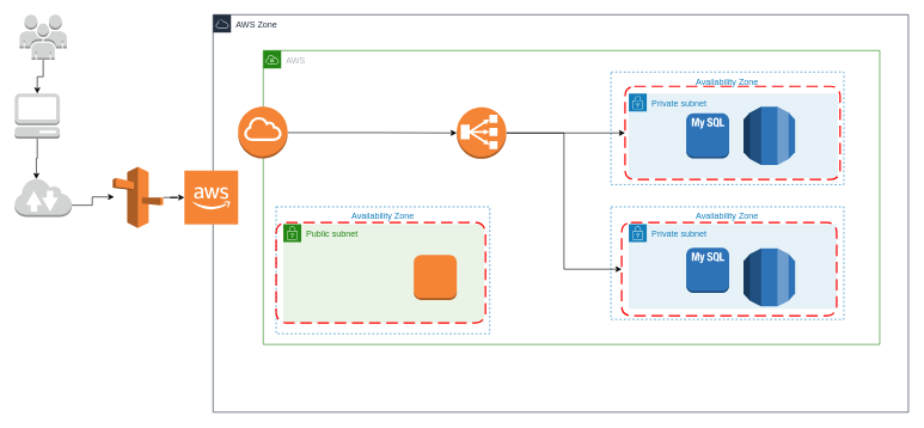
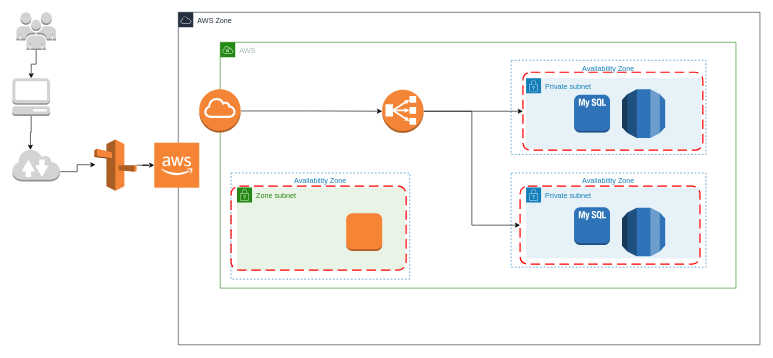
  <mxCell id="0" />
  <mxCell id="1" parent="0" />
  <mxCell id="2" value="AWS Zone" style="points=[[0,0],[0.25,0],[0.5,0],[0.75,0],[1,0],[1,0.25],[1,0.5],[1,0.75],[1,1],[0.75,1],[0.5,1],[0.25,1],[0,1],[0,0.75],[0,0.5],[0,0.25]];outlineConnect=0;gradientColor=none;html=1;whiteSpace=wrap;fontSize=12;fontStyle=0;shape=mxgraph.aws4.group;grIcon=mxgraph.aws4.group_aws_cloud;strokeColor=#232F3E;fillColor=none;verticalAlign=top;align=left;spacingLeft=30;fontColor=#232F3E;dashed=0;" vertex="1" parent="1"><mxGeometry x="296.75" y="20" width="970" height="554.5" as="geometry" /></mxCell>
  <mxCell id="3" value="AWS" style="points=[[0,0],[0.25,0],[0.5,0],[0.75,0],[1,0],[1,0.25],[1,0.5],[1,0.75],[1,1],[0.75,1],[0.5,1],[0.25,1],[0,1],[0,0.75],[0,0.5],[0,0.25]];outlineConnect=0;gradientColor=none;html=1;whiteSpace=wrap;fontSize=12;fontStyle=0;shape=mxgraph.aws4.group;grIcon=mxgraph.aws4.group_vpc;strokeColor=#248814;fillColor=none;verticalAlign=top;align=left;spacingLeft=30;fontColor=#AAB7B8;dashed=0;" vertex="1" parent="1"><mxGeometry x="366.75" y="70" width="860" height="410" as="geometry" /></mxCell>
  <mxCell id="4" value="Availability Zone" style="fillColor=none;strokeColor=#147EBA;dashed=1;verticalAlign=top;fontStyle=0;fontColor=#147EBA;" vertex="1" parent="1"><mxGeometry x="384.75" y="288" width="298" height="177" as="geometry" /></mxCell>
- <mxCell id="5" value="Public subnet" style="points=[[0,0],[0.25,0],[0.5,0],[0.75,0],[1,0],[1,0.25],[1,0.5],[1,0.75],[1,1],[0.75,1],[0.5,1],[0.25,1],[0,1],[0,0.75],[0,0.5],[0,0.25]];outlineConnect=0;gradientColor=none;html=1;whiteSpace=wrap;fontSize=12;fontStyle=0;shape=mxgraph.aws4.group;grIcon=mxgraph.aws4.group_security_group;grStroke=0;strokeColor=#248814;fillColor=#E9F3E6;verticalAlign=top;align=left;spacingLeft=30;fontColor=#248814;dashed=0;" vertex="1" parent="1"><mxGeometry x="394.75" y="312" width="280" height="138" as="geometry" /></mxCell>
+ <mxCell id="5" value="Zone subnet" style="points=[[0,0],[0.25,0],[0.5,0],[0.75,0],[1,0],[1,0.25],[1,0.5],[1,0.75],[1,1],[0.75,1],[0.5,1],[0.25,1],[0,1],[0,0.75],[0,0.5],[0,0.25]];outlineConnect=0;gradientColor=none;html=1;whiteSpace=wrap;fontSize=12;fontStyle=0;shape=mxgraph.aws4.group;grIcon=mxgraph.aws4.group_security_group;grStroke=0;strokeColor=#248814;fillColor=#E9F3E6;verticalAlign=top;align=left;spacingLeft=30;fontColor=#248814;dashed=0;" vertex="1" parent="1"><mxGeometry x="394.75" y="312" width="280" height="138" as="geometry" /></mxCell>
  <mxCell id="6" value="Availability Zone" style="fillColor=none;strokeColor=#147EBA;dashed=1;verticalAlign=top;fontStyle=0;fontColor=#147EBA;" vertex="1" parent="1"><mxGeometry x="851.75" y="100" width="325" height="157" as="geometry" /></mxCell>
  <mxCell id="7" value="Availability Zone" style="fillColor=none;strokeColor=#147EBA;dashed=1;verticalAlign=top;fontStyle=0;fontColor=#147EBA;" vertex="1" parent="1"><mxGeometry x="851.75" y="288" width="325" height="157" as="geometry" /></mxCell>
  <mxCell id="8" value="Private subnet" style="points=[[0,0],[0.25,0],[0.5,0],[0.75,0],[1,0],[1,0.25],[1,0.5],[1,0.75],[1,1],[0.75,1],[0.5,1],[0.25,1],[0,1],[0,0.75],[0,0.5],[0,0.25]];outlineConnect=0;gradientColor=none;html=1;whiteSpace=wrap;fontSize=12;fontStyle=0;shape=mxgraph.aws4.group;grIcon=mxgraph.aws4.group_security_group;grStroke=0;strokeColor=#147EBA;fillColor=#E6F2F8;verticalAlign=top;align=left;spacingLeft=30;fontColor=#147EBA;dashed=0;" vertex="1" parent="1"><mxGeometry x="876.75" y="312" width="290" height="118" as="geometry" /></mxCell>
  <mxCell id="9" value="Private subnet" style="points=[[0,0],[0.25,0],[0.5,0],[0.75,0],[1,0],[1,0.25],[1,0.5],[1,0.75],[1,1],[0.75,1],[0.5,1],[0.25,1],[0,1],[0,0.75],[0,0.5],[0,0.25]];outlineConnect=0;gradientColor=none;html=1;whiteSpace=wrap;fontSize=12;fontStyle=0;shape=mxgraph.aws4.group;grIcon=mxgraph.aws4.group_security_group;grStroke=0;strokeColor=#147EBA;fillColor=#E6F2F8;verticalAlign=top;align=left;spacingLeft=30;fontColor=#147EBA;dashed=0;" vertex="1" parent="1"><mxGeometry x="876.75" y="130" width="291.5" height="118" as="geometry" /></mxCell>
  <mxCell id="10" value="" style="outlineConnect=0;dashed=0;verticalLabelPosition=bottom;verticalAlign=top;align=center;html=1;shape=mxgraph.aws3.mysql_db_instance_2;fillColor=#2E73B8;gradientColor=none;" vertex="1" parent="1"><mxGeometry x="956.75" y="345" width="60" height="63" as="geometry" /></mxCell>
  <mxCell id="11" value="" style="outlineConnect=0;dashed=0;verticalLabelPosition=bottom;verticalAlign=top;align=center;html=1;shape=mxgraph.aws3.rds;fillColor=#2E73B8;gradientColor=none;" vertex="1" parent="1"><mxGeometry x="1036.75" y="148.5" width="72" height="81" as="geometry" /></mxCell>
  <mxCell id="12" value="" style="outlineConnect=0;dashed=0;verticalLabelPosition=bottom;verticalAlign=top;align=center;html=1;shape=mxgraph.aws3.mysql_db_instance_2;fillColor=#2E73B8;gradientColor=none;" vertex="1" parent="1"><mxGeometry x="956.75" y="157.5" width="60" height="63" as="geometry" /></mxCell>
  <mxCell id="13" value="" style="outlineConnect=0;dashed=0;verticalLabelPosition=bottom;verticalAlign=top;align=center;html=1;shape=mxgraph.aws3.rds;fillColor=#2E73B8;gradientColor=none;" vertex="1" parent="1"><mxGeometry x="1036.75" y="346" width="72" height="81" as="geometry" /></mxCell>
  <mxCell id="14" value="" style="outlineConnect=0;dashed=0;verticalLabelPosition=bottom;verticalAlign=top;align=center;html=1;shape=mxgraph.aws3.instance;fillColor=#F58534;gradientColor=none;" vertex="1" parent="1"><mxGeometry x="576.75" y="355" width="60" height="63" as="geometry" /></mxCell>
  <mxCell id="15" value="" style="outlineConnect=0;dashed=0;verticalLabelPosition=bottom;verticalAlign=top;align=center;html=1;shape=mxgraph.aws3.cloud_2;fillColor=#F58534;gradientColor=none;" vertex="1" parent="1"><mxGeometry x="256.75" y="237.5" width="75" height="75" as="geometry" /></mxCell>
  <mxCell id="16" style="edgeStyle=orthogonalEdgeStyle;rounded=0;orthogonalLoop=1;jettySize=auto;html=1;exitX=0.5;exitY=1;exitDx=0;exitDy=0;exitPerimeter=0;entryX=0.5;entryY=0;entryDx=0;entryDy=0;entryPerimeter=0;" edge="1" parent="1" source="17" target="19"><mxGeometry relative="1" as="geometry" /></mxCell>
  <mxCell id="17" value="" style="outlineConnect=0;dashed=0;verticalLabelPosition=bottom;verticalAlign=top;align=center;html=1;shape=mxgraph.aws3.users;fillColor=#D2D3D3;gradientColor=none;" vertex="1" parent="1"><mxGeometry x="26.75" y="20" width="66" height="63" as="geometry" /></mxCell>
  <mxCell id="18" style="edgeStyle=orthogonalEdgeStyle;rounded=0;orthogonalLoop=1;jettySize=auto;html=1;exitX=0.5;exitY=1;exitDx=0;exitDy=0;exitPerimeter=0;entryX=0.38;entryY=0.025;entryDx=0;entryDy=0;entryPerimeter=0;" edge="1" parent="1" source="19" target="21"><mxGeometry relative="1" as="geometry" /></mxCell>
  <mxCell id="19" value="" style="outlineConnect=0;dashed=0;verticalLabelPosition=bottom;verticalAlign=top;align=center;html=1;shape=mxgraph.aws3.management_console;fillColor=#D2D3D3;gradientColor=none;" vertex="1" parent="1"><mxGeometry x="20" y="130" width="63" height="63" as="geometry" /></mxCell>
  <mxCell id="20" style="edgeStyle=orthogonalEdgeStyle;rounded=0;orthogonalLoop=1;jettySize=auto;html=1;exitX=1;exitY=0.7;exitDx=0;exitDy=0;exitPerimeter=0;entryX=0.028;entryY=0.491;entryDx=0;entryDy=0;entryPerimeter=0;" edge="1" parent="1" source="21" target="31"><mxGeometry relative="1" as="geometry" /></mxCell>
  <mxCell id="21" value="" style="outlineConnect=0;dashed=0;verticalLabelPosition=bottom;verticalAlign=top;align=center;html=1;shape=mxgraph.aws3.internet_2;fillColor=#D2D3D3;gradientColor=none;" vertex="1" parent="1"><mxGeometry x="20" y="248" width="79.5" height="54" as="geometry" /></mxCell>
  <mxCell id="22" value="" style="rounded=1;arcSize=10;dashed=1;strokeColor=#ff0000;fillColor=none;gradientColor=none;dashPattern=8 4;strokeWidth=2;" vertex="1" parent="1"><mxGeometry x="866.75" y="310" width="300" height="130" as="geometry" /></mxCell>
  <mxCell id="23" style="edgeStyle=orthogonalEdgeStyle;rounded=0;orthogonalLoop=1;jettySize=auto;html=1;exitX=1;exitY=0.5;exitDx=0;exitDy=0;exitPerimeter=0;entryX=0;entryY=0.5;entryDx=0;entryDy=0;" edge="1" parent="1" source="25" target="22"><mxGeometry relative="1" as="geometry" /></mxCell>
  <mxCell id="24" style="edgeStyle=orthogonalEdgeStyle;rounded=0;orthogonalLoop=1;jettySize=auto;html=1;exitX=1;exitY=0.5;exitDx=0;exitDy=0;exitPerimeter=0;entryX=0;entryY=0.5;entryDx=0;entryDy=0;" edge="1" parent="1" source="25" target="26"><mxGeometry relative="1" as="geometry" /></mxCell>
  <mxCell id="25" value="" style="outlineConnect=0;dashed=0;verticalLabelPosition=bottom;verticalAlign=top;align=center;html=1;shape=mxgraph.aws3.classic_load_balancer;fillColor=#F58536;gradientColor=none;" vertex="1" parent="1"><mxGeometry x="636.75" y="149" width="69" height="72" as="geometry" /></mxCell>
  <mxCell id="26" value="" style="rounded=1;arcSize=10;dashed=1;strokeColor=#ff0000;fillColor=none;gradientColor=none;dashPattern=8 4;strokeWidth=2;" vertex="1" parent="1"><mxGeometry x="871.5" y="120" width="300" height="130" as="geometry" /></mxCell>
  <mxCell id="27" value="" style="rounded=1;arcSize=10;dashed=1;strokeColor=#ff0000;fillColor=none;gradientColor=none;dashPattern=8 4;strokeWidth=2;" vertex="1" parent="1"><mxGeometry x="384.75" y="310" width="292" height="140" as="geometry" /></mxCell>
  <mxCell id="28" style="edgeStyle=orthogonalEdgeStyle;rounded=0;orthogonalLoop=1;jettySize=auto;html=1;exitX=1;exitY=0.5;exitDx=0;exitDy=0;exitPerimeter=0;entryX=0;entryY=0.5;entryDx=0;entryDy=0;entryPerimeter=0;" edge="1" parent="1" source="29" target="25"><mxGeometry relative="1" as="geometry" /></mxCell>
  <mxCell id="29" value="" style="outlineConnect=0;dashed=0;verticalLabelPosition=bottom;verticalAlign=top;align=center;html=1;shape=mxgraph.aws3.internet_gateway;fillColor=#F58536;gradientColor=none;" vertex="1" parent="1"><mxGeometry x="331.75" y="148.5" width="69" height="72" as="geometry" /></mxCell>
  <mxCell id="30" style="edgeStyle=orthogonalEdgeStyle;rounded=0;orthogonalLoop=1;jettySize=auto;html=1;exitX=1;exitY=0.5;exitDx=0;exitDy=0;exitPerimeter=0;" edge="1" parent="1" source="31" target="15"><mxGeometry relative="1" as="geometry" /></mxCell>
  <mxCell id="31" value="" style="outlineConnect=0;dashed=0;verticalLabelPosition=bottom;verticalAlign=top;align=center;html=1;shape=mxgraph.aws3.route_53;fillColor=#F58536;gradientColor=none;" vertex="1" parent="1"><mxGeometry x="156.75" y="232.25" width="70.5" height="85.5" as="geometry" /></mxCell>
